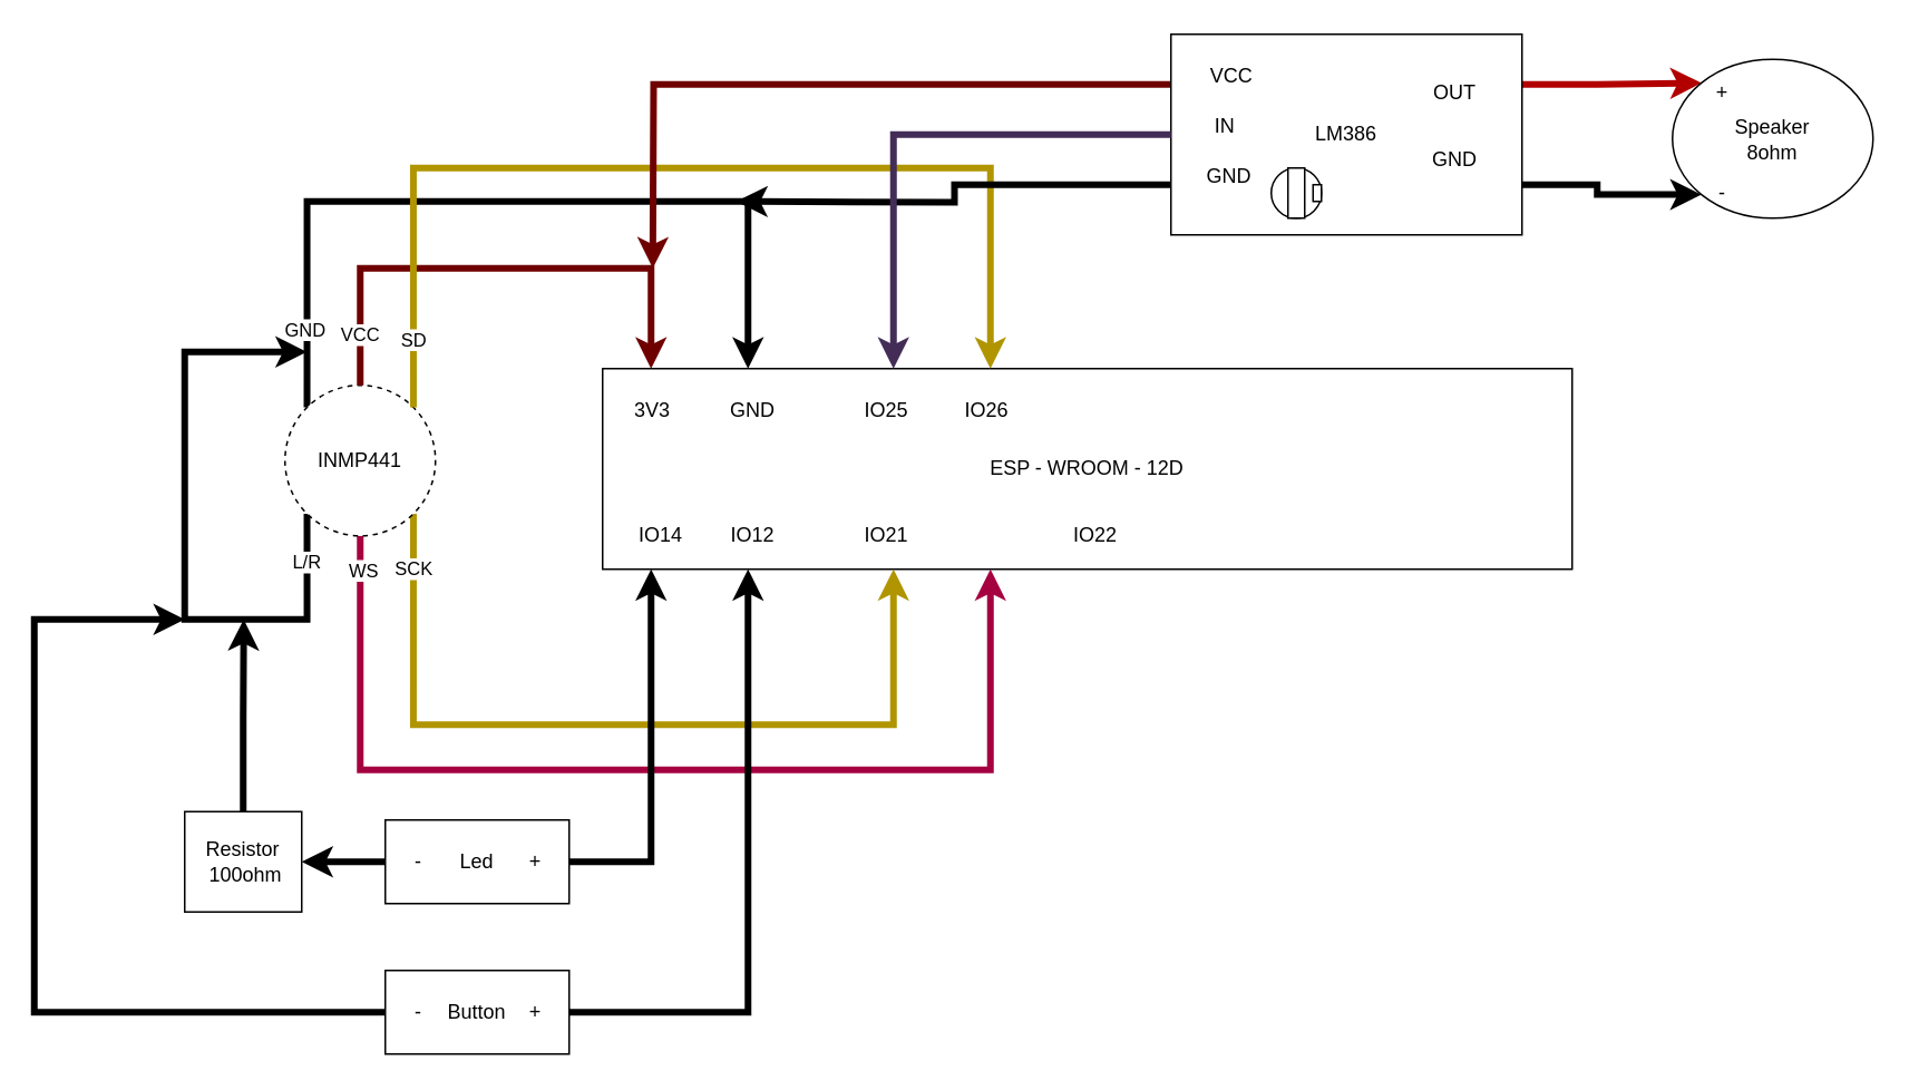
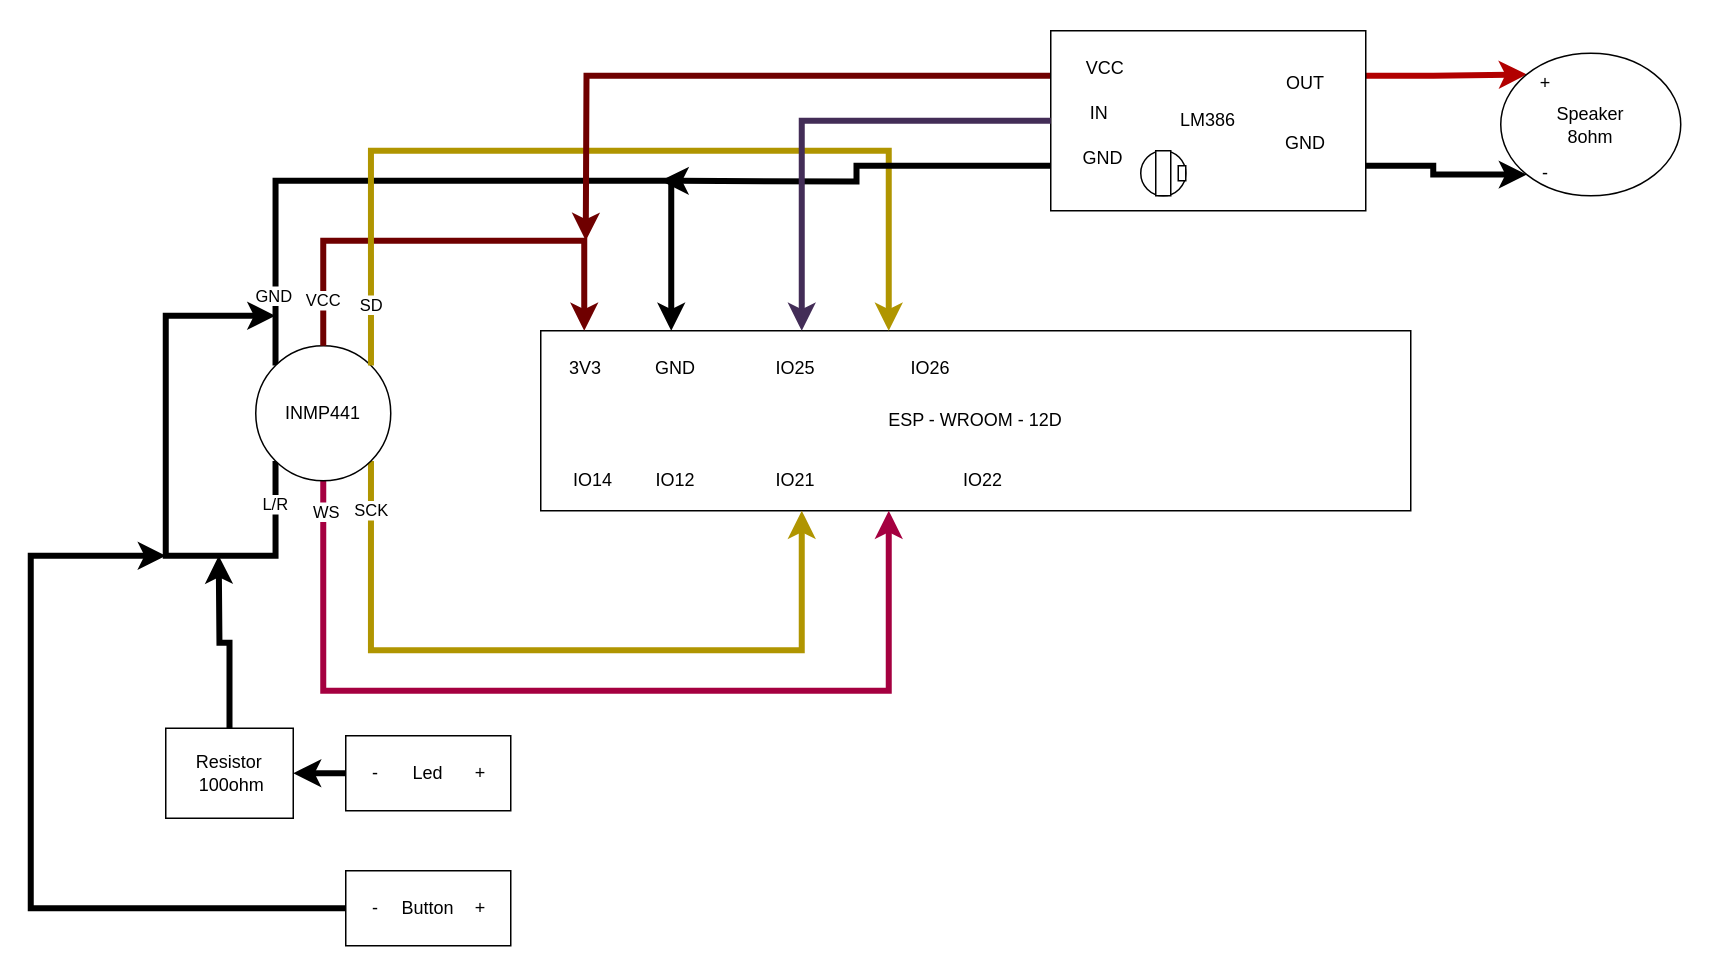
  <mxCell id="0" />
  <mxCell id="1" parent="0" />
  <mxCell id="2" value="ESP - WROOM - 12D" style="rounded=0;whiteSpace=wrap;html=1;points=[[0,0,0,0,0],[0,0.25,0,0,0],[0,0.5,0,0,0],[0,0.75,0,0,0],[0,1,0,0,0],[0.05,0,0,0,0],[0.05,1,0,0,0],[0.1,0,0,0,0],[0.1,1,0,0,0],[0.15,0,0,0,0],[0.15,1,0,0,0],[0.2,0,0,0,0],[0.2,1,0,0,0],[0.25,0,0,0,0],[0.25,1,0,0,0],[0.3,0,0,0,0],[0.3,1,0,0,0],[0.35,0,0,0,0],[0.35,1,0,0,0],[0.4,0,0,0,0],[0.4,1,0,0,0],[0.45,0,0,0,0],[0.45,1,0,0,0],[0.5,0,0,0,0],[0.5,1,0,0,0],[0.55,0,0,0,0],[0.55,1,0,0,0],[0.6,0,0,0,0],[0.6,1,0,0,0],[0.65,0,0,0,0],[0.65,1,0,0,0],[0.7,0,0,0,0],[0.7,1,0,0,0],[0.75,0,0,0,0],[0.75,1,0,0,0],[0.8,0,0,0,0],[0.8,1,0,0,0],[0.85,0,0,0,0],[0.85,1,0,0,0],[0.9,0,0,0,0],[0.9,1,0,0,0],[0.95,0,0,0,0],[0.95,1,0,0,0],[1,0,0,0,0],[1,0.25,0,0,0],[1,0.5,0,0,0],[1,0.75,0,0,0],[1,1,0,0,0]];" parent="1" vertex="1"><mxGeometry x="360" y="220" width="580" height="120" as="geometry" /></mxCell>
  <mxCell id="3" value="3V3" style="text;html=1;align=center;verticalAlign=middle;whiteSpace=wrap;rounded=0;" parent="1" vertex="1"><mxGeometry x="360" y="230" width="60" height="30" as="geometry" /></mxCell>
  <mxCell id="4" value="GND" style="text;html=1;align=center;verticalAlign=middle;whiteSpace=wrap;rounded=0;" parent="1" vertex="1"><mxGeometry x="420" y="230" width="60" height="30" as="geometry" /></mxCell>
  <mxCell id="5" value="IO25" style="text;html=1;align=center;verticalAlign=middle;whiteSpace=wrap;rounded=0;" parent="1" vertex="1"><mxGeometry x="500" y="230" width="60" height="30" as="geometry" /></mxCell>
- <mxCell id="6" value="IO26" style="text;html=1;align=center;verticalAlign=middle;whiteSpace=wrap;rounded=0;" parent="1" vertex="1"><mxGeometry x="560" y="225" width="60" height="40" as="geometry" /></mxCell>
+ <mxCell id="6" value="IO26" style="text;html=1;align=center;verticalAlign=middle;whiteSpace=wrap;rounded=0;" parent="1" vertex="1"><mxGeometry x="590" y="225" width="60" height="40" as="geometry" /></mxCell>
  <mxCell id="7" value="IO21" style="text;html=1;align=center;verticalAlign=middle;whiteSpace=wrap;rounded=0;" parent="1" vertex="1"><mxGeometry x="500" y="305" width="60" height="30" as="geometry" /></mxCell>
  <mxCell id="8" value="IO22" style="text;html=1;align=center;verticalAlign=middle;whiteSpace=wrap;rounded=0;" parent="1" vertex="1"><mxGeometry x="625" y="305" width="60" height="30" as="geometry" /></mxCell>
  <mxCell id="9" value="IO12" style="text;html=1;align=center;verticalAlign=middle;whiteSpace=wrap;rounded=0;" parent="1" vertex="1"><mxGeometry x="420" y="305" width="60" height="30" as="geometry" /></mxCell>
  <mxCell id="10" style="edgeStyle=orthogonalEdgeStyle;rounded=0;orthogonalLoop=1;jettySize=auto;html=1;exitX=0;exitY=0;exitDx=0;exitDy=0;entryX=0.15;entryY=0;entryDx=0;entryDy=0;entryPerimeter=0;strokeWidth=4;" parent="1" source="18" target="2" edge="1"><mxGeometry relative="1" as="geometry"><mxPoint x="330" y="170" as="targetPoint" /><Array as="points"><mxPoint x="183" y="120" /><mxPoint x="447" y="120" /></Array></mxGeometry></mxCell>
  <mxCell id="11" value="&lt;div&gt;GND&lt;/div&gt;" style="edgeLabel;html=1;align=center;verticalAlign=middle;resizable=0;points=[];" parent="10" vertex="1" connectable="0"><mxGeometry x="-0.805" y="2" relative="1" as="geometry"><mxPoint as="offset" /></mxGeometry></mxCell>
  <mxCell id="12" style="edgeStyle=orthogonalEdgeStyle;rounded=0;orthogonalLoop=1;jettySize=auto;html=1;exitX=0.5;exitY=1;exitDx=0;exitDy=0;entryX=0.4;entryY=1;entryDx=0;entryDy=0;entryPerimeter=0;strokeWidth=4;fillColor=#d80073;strokeColor=#A50040;" parent="1" source="18" target="2" edge="1"><mxGeometry relative="1" as="geometry"><mxPoint x="215" y="440" as="targetPoint" /><Array as="points"><mxPoint x="215" y="460" /><mxPoint x="592" y="460" /></Array></mxGeometry></mxCell>
  <mxCell id="13" value="WS" style="edgeLabel;html=1;align=center;verticalAlign=middle;resizable=0;points=[];" parent="12" vertex="1" connectable="0"><mxGeometry x="-0.638" y="1" relative="1" as="geometry"><mxPoint y="-95" as="offset" /></mxGeometry></mxCell>
  <mxCell id="14" style="edgeStyle=orthogonalEdgeStyle;rounded=0;orthogonalLoop=1;jettySize=auto;html=1;exitX=1;exitY=1;exitDx=0;exitDy=0;entryX=0.3;entryY=1;entryDx=0;entryDy=0;entryPerimeter=0;strokeWidth=4;fillColor=#e3c800;strokeColor=#B09500;" parent="1" source="18" target="2" edge="1"><mxGeometry relative="1" as="geometry"><mxPoint x="533.6" y="413.18" as="targetPoint" /><mxPoint x="246.42" y="380" as="sourcePoint" /><Array as="points"><mxPoint x="247" y="433" /><mxPoint x="534" y="433" /></Array></mxGeometry></mxCell>
  <mxCell id="15" value="SCK" style="edgeLabel;html=1;align=center;verticalAlign=middle;resizable=0;points=[];" parent="14" vertex="1" connectable="0"><mxGeometry x="-0.522" relative="1" as="geometry"><mxPoint y="-88" as="offset" /></mxGeometry></mxCell>
  <mxCell id="16" style="edgeStyle=orthogonalEdgeStyle;rounded=0;orthogonalLoop=1;jettySize=auto;html=1;exitX=0;exitY=1;exitDx=0;exitDy=0;strokeWidth=4;" parent="1" source="18" edge="1"><mxGeometry relative="1" as="geometry"><mxPoint x="183" y="210" as="targetPoint" /><Array as="points"><mxPoint x="183" y="370" /><mxPoint x="110" y="370" /><mxPoint x="110" y="210" /></Array></mxGeometry></mxCell>
  <mxCell id="17" value="L/R" style="edgeLabel;html=1;align=center;verticalAlign=middle;resizable=0;points=[];" parent="16" vertex="1" connectable="0"><mxGeometry x="-0.843" y="-1" relative="1" as="geometry"><mxPoint as="offset" /></mxGeometry></mxCell>
- <mxCell id="18" value="INMP441" style="ellipse;whiteSpace=wrap;html=1;aspect=fixed;dashed=1;" parent="1" vertex="1"><mxGeometry x="170" y="230" width="90" height="90" as="geometry" /></mxCell>
+ <mxCell id="18" value="INMP441" style="ellipse;whiteSpace=wrap;html=1;aspect=fixed;" parent="1" vertex="1"><mxGeometry x="170" y="230" width="90" height="90" as="geometry" /></mxCell>
  <mxCell id="19" style="edgeStyle=orthogonalEdgeStyle;rounded=0;orthogonalLoop=1;jettySize=auto;html=1;exitX=0.5;exitY=0;exitDx=0;exitDy=0;entryX=0.05;entryY=0;entryDx=0;entryDy=0;entryPerimeter=0;fillColor=#a20025;strokeColor=#6F0000;strokeWidth=4;" parent="1" source="18" target="2" edge="1"><mxGeometry relative="1" as="geometry"><Array as="points"><mxPoint x="215" y="160" /><mxPoint x="389" y="160" /></Array></mxGeometry></mxCell>
  <mxCell id="20" value="VCC" style="edgeLabel;html=1;align=center;verticalAlign=middle;resizable=0;points=[];" parent="19" vertex="1" connectable="0"><mxGeometry x="-0.795" y="1" relative="1" as="geometry"><mxPoint as="offset" /></mxGeometry></mxCell>
  <mxCell id="21" style="edgeStyle=orthogonalEdgeStyle;rounded=0;orthogonalLoop=1;jettySize=auto;html=1;exitX=1;exitY=0;exitDx=0;exitDy=0;entryX=0.4;entryY=0;entryDx=0;entryDy=0;entryPerimeter=0;strokeWidth=4;fillColor=#e3c800;strokeColor=#B09500;" parent="1" source="18" target="2" edge="1"><mxGeometry relative="1" as="geometry"><Array as="points"><mxPoint x="247" y="100" /><mxPoint x="592" y="100" /></Array></mxGeometry></mxCell>
  <mxCell id="22" value="SD" style="edgeLabel;html=1;align=center;verticalAlign=middle;resizable=0;points=[];" parent="21" vertex="1" connectable="0"><mxGeometry x="-0.866" relative="1" as="geometry"><mxPoint as="offset" /></mxGeometry></mxCell>
  <mxCell id="23" style="edgeStyle=orthogonalEdgeStyle;rounded=0;orthogonalLoop=1;jettySize=auto;html=1;exitX=1;exitY=0.25;exitDx=0;exitDy=0;entryX=0;entryY=0;entryDx=0;entryDy=0;strokeWidth=4;fillColor=#e51400;strokeColor=#B20000;" parent="1" source="27" target="36" edge="1"><mxGeometry relative="1" as="geometry" /></mxCell>
  <mxCell id="24" style="edgeStyle=orthogonalEdgeStyle;rounded=0;orthogonalLoop=1;jettySize=auto;html=1;exitX=1;exitY=0.75;exitDx=0;exitDy=0;entryX=0;entryY=1;entryDx=0;entryDy=0;strokeWidth=4;" parent="1" source="27" target="36" edge="1"><mxGeometry relative="1" as="geometry" /></mxCell>
  <mxCell id="25" style="edgeStyle=orthogonalEdgeStyle;rounded=0;orthogonalLoop=1;jettySize=auto;html=1;exitX=0;exitY=0.25;exitDx=0;exitDy=0;strokeWidth=4;fillColor=#a20025;strokeColor=#6F0000;" parent="1" source="27" edge="1"><mxGeometry relative="1" as="geometry"><mxPoint x="390" y="160" as="targetPoint" /></mxGeometry></mxCell>
  <mxCell id="26" style="edgeStyle=orthogonalEdgeStyle;rounded=0;orthogonalLoop=1;jettySize=auto;html=1;exitX=0;exitY=0.75;exitDx=0;exitDy=0;strokeWidth=4;" parent="1" source="27" edge="1"><mxGeometry relative="1" as="geometry"><mxPoint x="440" y="120" as="targetPoint" /></mxGeometry></mxCell>
  <mxCell id="27" value="LM386" style="rounded=0;whiteSpace=wrap;html=1;" parent="1" vertex="1"><mxGeometry x="700" y="20" width="210" height="120" as="geometry" /></mxCell>
  <mxCell id="28" value="VCC" style="text;html=1;align=center;verticalAlign=middle;whiteSpace=wrap;rounded=0;" parent="1" vertex="1"><mxGeometry x="710" y="30" width="52.5" height="30" as="geometry" /></mxCell>
  <mxCell id="29" value="IN" style="text;html=1;align=center;verticalAlign=middle;whiteSpace=wrap;rounded=0;" parent="1" vertex="1"><mxGeometry x="705" y="60" width="55" height="30" as="geometry" /></mxCell>
  <mxCell id="30" value="GND" style="text;html=1;align=center;verticalAlign=middle;whiteSpace=wrap;rounded=0;" parent="1" vertex="1"><mxGeometry x="710" y="90" width="50" height="30" as="geometry" /></mxCell>
  <mxCell id="31" value="OUT" style="text;html=1;align=center;verticalAlign=middle;whiteSpace=wrap;rounded=0;" parent="1" vertex="1"><mxGeometry x="840" y="40" width="60" height="30" as="geometry" /></mxCell>
  <mxCell id="32" value="GND" style="text;html=1;align=center;verticalAlign=middle;whiteSpace=wrap;rounded=0;" parent="1" vertex="1"><mxGeometry x="840" y="80" width="60" height="30" as="geometry" /></mxCell>
  <mxCell id="33" value="" style="ellipse;whiteSpace=wrap;html=1;aspect=fixed;" parent="1" vertex="1"><mxGeometry x="760" y="100" width="30" height="30" as="geometry" /></mxCell>
  <mxCell id="34" value="" style="rounded=0;whiteSpace=wrap;html=1;" parent="1" vertex="1"><mxGeometry x="770" y="100" width="10" height="30" as="geometry" /></mxCell>
  <mxCell id="35" value="" style="rounded=0;whiteSpace=wrap;html=1;" parent="1" vertex="1"><mxGeometry x="785" y="110" width="5" height="10" as="geometry" /></mxCell>
  <mxCell id="36" value="Speaker&lt;div&gt;8ohm&lt;/div&gt;" style="ellipse;whiteSpace=wrap;html=1;" parent="1" vertex="1"><mxGeometry x="1000" y="35" width="120" height="95" as="geometry" /></mxCell>
  <mxCell id="37" value="+" style="text;html=1;align=center;verticalAlign=middle;whiteSpace=wrap;rounded=0;" parent="1" vertex="1"><mxGeometry x="1000" y="40" width="60" height="30" as="geometry" /></mxCell>
  <mxCell id="38" value="-" style="text;html=1;align=center;verticalAlign=middle;whiteSpace=wrap;rounded=0;" parent="1" vertex="1"><mxGeometry x="1000" y="100" width="60" height="30" as="geometry" /></mxCell>
  <mxCell id="39" style="edgeStyle=orthogonalEdgeStyle;rounded=0;orthogonalLoop=1;jettySize=auto;html=1;exitX=0;exitY=0.5;exitDx=0;exitDy=0;entryX=0.3;entryY=0;entryDx=0;entryDy=0;entryPerimeter=0;strokeWidth=4;fillColor=#76608a;strokeColor=#432D57;" parent="1" source="27" target="2" edge="1"><mxGeometry relative="1" as="geometry" /></mxCell>
  <mxCell id="40" value="IO14" style="text;html=1;align=center;verticalAlign=middle;whiteSpace=wrap;rounded=0;" parent="1" vertex="1"><mxGeometry x="370" y="305" width="50" height="30" as="geometry" /></mxCell>
  <mxCell id="41" style="edgeStyle=orthogonalEdgeStyle;rounded=0;orthogonalLoop=1;jettySize=auto;html=1;exitX=0;exitY=0.5;exitDx=0;exitDy=0;entryX=1;entryY=0.5;entryDx=0;entryDy=0;strokeWidth=4;" edge="1" parent="1" source="42" target="52"><mxGeometry relative="1" as="geometry" /></mxCell>
  <mxCell id="42" value="Led" style="rounded=0;whiteSpace=wrap;html=1;" parent="1" vertex="1"><mxGeometry x="230" y="490" width="110" height="50" as="geometry" /></mxCell>
  <mxCell id="43" value="+" style="text;html=1;align=center;verticalAlign=middle;whiteSpace=wrap;rounded=0;" parent="1" vertex="1"><mxGeometry x="310" y="500" width="20" height="30" as="geometry" /></mxCell>
  <mxCell id="44" value="-" style="text;html=1;align=center;verticalAlign=middle;whiteSpace=wrap;rounded=0;" parent="1" vertex="1"><mxGeometry x="240" y="500" width="20" height="30" as="geometry" /></mxCell>
- <mxCell id="45" style="edgeStyle=orthogonalEdgeStyle;rounded=0;orthogonalLoop=1;jettySize=auto;html=1;exitX=1;exitY=0.5;exitDx=0;exitDy=0;entryX=0.05;entryY=1;entryDx=0;entryDy=0;entryPerimeter=0;strokeWidth=4;" parent="1" source="42" target="2" edge="1"><mxGeometry relative="1" as="geometry" /></mxCell>
  <mxCell id="46" style="edgeStyle=orthogonalEdgeStyle;rounded=0;orthogonalLoop=1;jettySize=auto;html=1;exitX=0;exitY=0.5;exitDx=0;exitDy=0;strokeWidth=4;" parent="1" source="48" edge="1"><mxGeometry relative="1" as="geometry"><mxPoint x="110" y="370" as="targetPoint" /><mxPoint x="225" y="610" as="sourcePoint" /><Array as="points"><mxPoint x="20" y="605" /><mxPoint x="20" y="370" /></Array></mxGeometry></mxCell>
- <mxCell id="47" style="edgeStyle=orthogonalEdgeStyle;rounded=0;orthogonalLoop=1;jettySize=auto;html=1;exitX=1;exitY=0.5;exitDx=0;exitDy=0;entryX=0.15;entryY=1;entryDx=0;entryDy=0;entryPerimeter=0;strokeWidth=4;" parent="1" source="48" target="2" edge="1"><mxGeometry relative="1" as="geometry"><mxPoint x="345" y="610" as="sourcePoint" /><Array as="points"><mxPoint x="447" y="605" /></Array></mxGeometry></mxCell>
  <mxCell id="48" value="Button" style="rounded=0;whiteSpace=wrap;html=1;" parent="1" vertex="1"><mxGeometry x="230" y="580" width="110" height="50" as="geometry" /></mxCell>
  <mxCell id="49" value="+" style="text;html=1;align=center;verticalAlign=middle;whiteSpace=wrap;rounded=0;" parent="1" vertex="1"><mxGeometry x="310" y="590" width="20" height="30" as="geometry" /></mxCell>
  <mxCell id="50" value="-" style="text;html=1;align=center;verticalAlign=middle;whiteSpace=wrap;rounded=0;" parent="1" vertex="1"><mxGeometry x="240" y="590" width="20" height="30" as="geometry" /></mxCell>
  <mxCell id="51" style="edgeStyle=orthogonalEdgeStyle;rounded=0;orthogonalLoop=1;jettySize=auto;html=1;exitX=0.5;exitY=0;exitDx=0;exitDy=0;strokeWidth=4;" edge="1" parent="1" source="52"><mxGeometry relative="1" as="geometry"><mxPoint x="145.31" y="370" as="targetPoint" /></mxGeometry></mxCell>
- <mxCell id="52" value="Resistor&lt;div&gt;&amp;nbsp;100ohm&lt;/div&gt;" style="rounded=0;whiteSpace=wrap;html=1;" vertex="1" parent="1"><mxGeometry x="110" y="485" width="70" height="60" as="geometry" /></mxCell>
+ <mxCell id="52" value="Resistor&lt;div&gt;&amp;nbsp;100ohm&lt;/div&gt;" style="rounded=0;whiteSpace=wrap;html=1;" vertex="1" parent="1"><mxGeometry x="110" y="485" width="85" height="60" as="geometry" /></mxCell>
